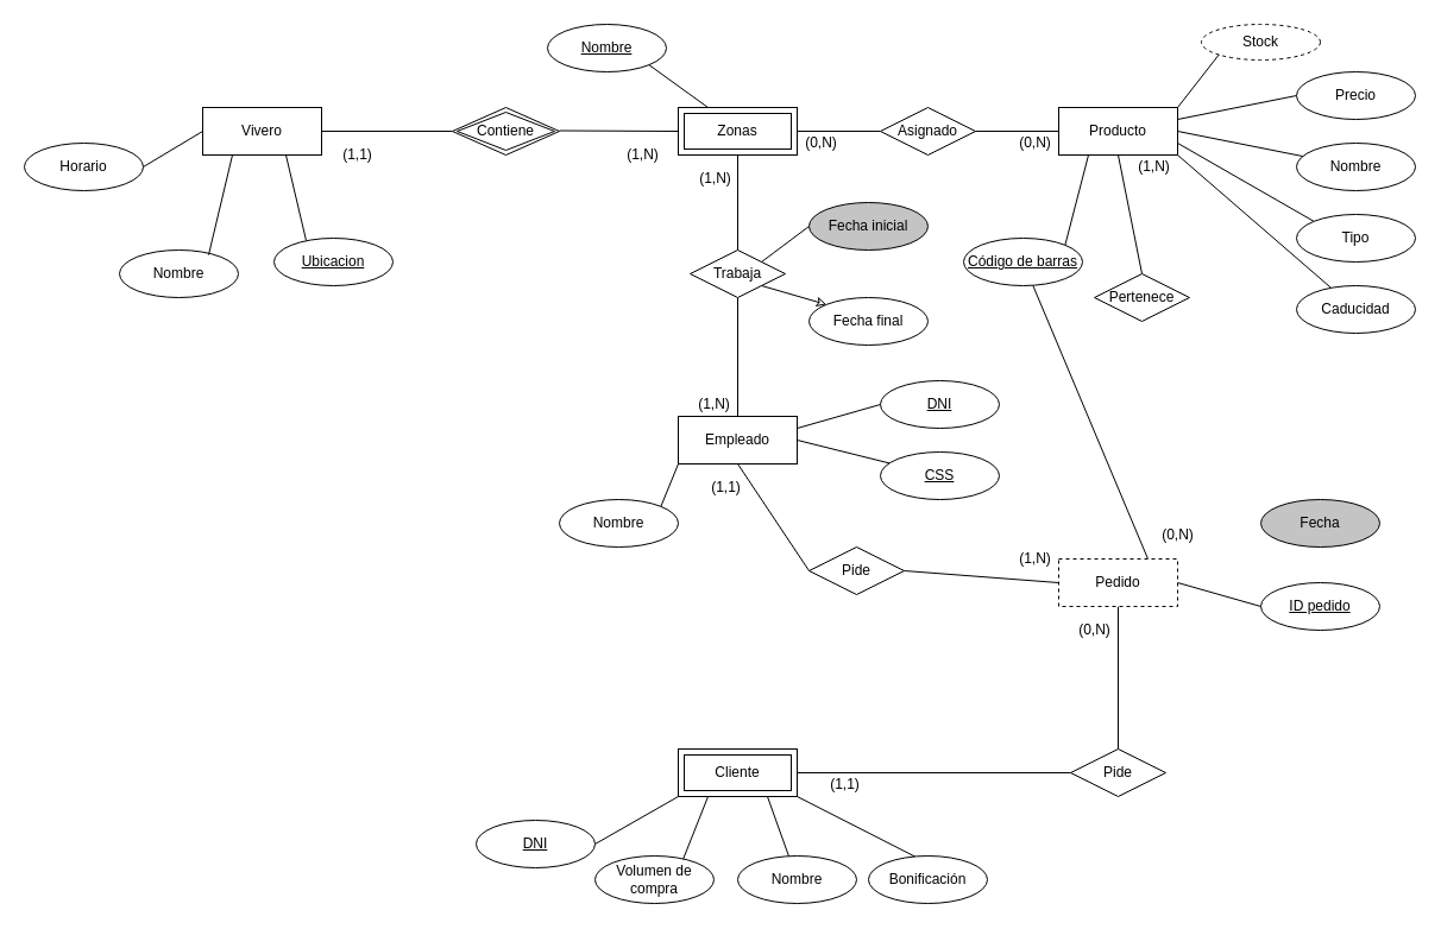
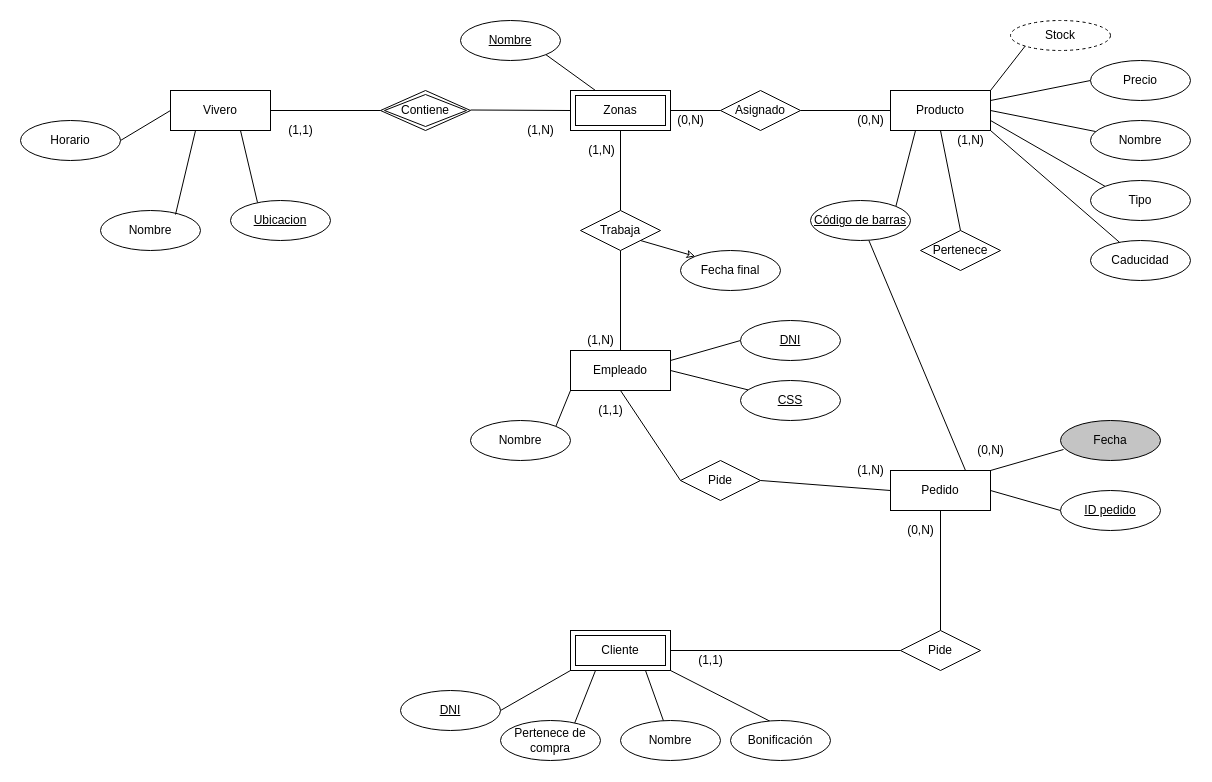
  <mxCell id="0" />
  <mxCell id="1" parent="0" />
  <mxCell id="2" style="rounded=0;orthogonalLoop=1;jettySize=auto;html=1;exitX=0;exitY=0.5;exitDx=0;exitDy=0;endArrow=none;endFill=0;entryX=1;entryY=0.5;entryDx=0;entryDy=0;" edge="1" parent="1" source="3" target="12"><mxGeometry relative="1" as="geometry"><mxPoint x="120" y="110" as="targetPoint" /></mxGeometry></mxCell>
  <mxCell id="3" value="&lt;div&gt;Vivero&lt;/div&gt;" style="whiteSpace=wrap;html=1;align=center;" vertex="1" parent="1"><mxGeometry x="170" y="90" width="100" height="40" as="geometry" /></mxCell>
  <mxCell id="4" value="&lt;div&gt;Zonas&lt;/div&gt;" style="shape=ext;margin=3;double=1;whiteSpace=wrap;html=1;align=center;" vertex="1" parent="1"><mxGeometry x="570" y="90" width="100" height="40" as="geometry" /></mxCell>
  <mxCell id="5" value="&lt;div&gt;&lt;br&gt;&lt;/div&gt;&lt;div&gt;Contiene&lt;/div&gt;&lt;div&gt;&lt;br&gt;&lt;/div&gt;" style="shape=rhombus;double=1;perimeter=rhombusPerimeter;whiteSpace=wrap;html=1;align=center;" vertex="1" parent="1"><mxGeometry x="380" y="90" width="90" height="40" as="geometry" /></mxCell>
  <mxCell id="6" value="" style="endArrow=none;html=1;rounded=0;exitX=1;exitY=0.5;exitDx=0;exitDy=0;entryX=0;entryY=0.5;entryDx=0;entryDy=0;" edge="1" parent="1" source="3" target="5"><mxGeometry relative="1" as="geometry"><mxPoint x="260" y="160" as="sourcePoint" /><mxPoint x="400" y="180" as="targetPoint" /></mxGeometry></mxCell>
  <mxCell id="7" value="" style="endArrow=none;html=1;rounded=0;exitX=1;exitY=0.5;exitDx=0;exitDy=0;entryX=0;entryY=0.5;entryDx=0;entryDy=0;" edge="1" parent="1" target="4"><mxGeometry relative="1" as="geometry"><mxPoint x="470" y="109.5" as="sourcePoint" /><mxPoint x="580" y="109.5" as="targetPoint" /></mxGeometry></mxCell>
  <mxCell id="8" value="Nombre" style="ellipse;whiteSpace=wrap;html=1;align=center;" vertex="1" parent="1"><mxGeometry x="100" y="210" width="100" height="40" as="geometry" /></mxCell>
  <mxCell id="9" value="Ubicacion" style="ellipse;whiteSpace=wrap;html=1;align=center;fontStyle=4;" vertex="1" parent="1"><mxGeometry x="230" y="200" width="100" height="40" as="geometry" /></mxCell>
  <mxCell id="10" value="" style="endArrow=none;html=1;rounded=0;entryX=0.25;entryY=1;entryDx=0;entryDy=0;exitX=0.75;exitY=0.1;exitDx=0;exitDy=0;exitPerimeter=0;" edge="1" parent="1" source="8" target="3"><mxGeometry relative="1" as="geometry"><mxPoint x="140" y="180" as="sourcePoint" /><mxPoint x="300" y="180" as="targetPoint" /></mxGeometry></mxCell>
  <mxCell id="11" value="" style="endArrow=none;html=1;rounded=0;entryX=0.25;entryY=1;entryDx=0;entryDy=0;exitX=0.27;exitY=0.05;exitDx=0;exitDy=0;exitPerimeter=0;" edge="1" parent="1" source="9"><mxGeometry relative="1" as="geometry"><mxPoint x="220" y="214" as="sourcePoint" /><mxPoint x="240" y="130" as="targetPoint" /></mxGeometry></mxCell>
  <mxCell id="12" value="Horario" style="ellipse;whiteSpace=wrap;html=1;align=center;" vertex="1" parent="1"><mxGeometry x="20" y="120" width="100" height="40" as="geometry" /></mxCell>
  <mxCell id="13" value="&lt;u&gt;Nombre&lt;/u&gt;" style="ellipse;whiteSpace=wrap;html=1;align=center;" vertex="1" parent="1"><mxGeometry x="460" y="20" width="100" height="40" as="geometry" /></mxCell>
  <mxCell id="14" value="" style="endArrow=none;html=1;rounded=0;entryX=0.25;entryY=0;entryDx=0;entryDy=0;exitX=1;exitY=1;exitDx=0;exitDy=0;" edge="1" parent="1" source="13" target="4"><mxGeometry relative="1" as="geometry"><mxPoint x="500" y="170" as="sourcePoint" /><mxPoint x="660" y="170" as="targetPoint" /></mxGeometry></mxCell>
  <mxCell id="15" style="edgeStyle=none;rounded=0;orthogonalLoop=1;jettySize=auto;html=1;exitX=1;exitY=0.25;exitDx=0;exitDy=0;entryX=0;entryY=0.5;entryDx=0;entryDy=0;endArrow=none;endFill=0;" edge="1" parent="1" source="20" target="59"><mxGeometry relative="1" as="geometry" /></mxCell>
  <mxCell id="16" style="edgeStyle=none;rounded=0;orthogonalLoop=1;jettySize=auto;html=1;exitX=1;exitY=0.5;exitDx=0;exitDy=0;endArrow=none;endFill=0;" edge="1" parent="1" source="20" target="61"><mxGeometry relative="1" as="geometry" /></mxCell>
  <mxCell id="17" style="edgeStyle=none;rounded=0;orthogonalLoop=1;jettySize=auto;html=1;exitX=1;exitY=0.75;exitDx=0;exitDy=0;entryX=0;entryY=0;entryDx=0;entryDy=0;endArrow=none;endFill=0;" edge="1" parent="1" source="20" target="60"><mxGeometry relative="1" as="geometry" /></mxCell>
  <mxCell id="18" style="edgeStyle=none;rounded=0;orthogonalLoop=1;jettySize=auto;html=1;exitX=1;exitY=1;exitDx=0;exitDy=0;endArrow=none;endFill=0;" edge="1" parent="1" source="20" target="58"><mxGeometry relative="1" as="geometry" /></mxCell>
  <mxCell id="19" style="edgeStyle=none;rounded=0;orthogonalLoop=1;jettySize=auto;html=1;exitX=1;exitY=0;exitDx=0;exitDy=0;entryX=0;entryY=1;entryDx=0;entryDy=0;endArrow=none;endFill=0;" edge="1" parent="1" source="20" target="64"><mxGeometry relative="1" as="geometry" /></mxCell>
  <mxCell id="20" value="Producto" style="whiteSpace=wrap;html=1;align=center;" vertex="1" parent="1"><mxGeometry x="890" y="90" width="100" height="40" as="geometry" /></mxCell>
  <mxCell id="21" style="edgeStyle=none;rounded=0;orthogonalLoop=1;jettySize=auto;html=1;exitX=0.5;exitY=1;exitDx=0;exitDy=0;entryX=0;entryY=0.5;entryDx=0;entryDy=0;endArrow=none;endFill=0;" edge="1" parent="1" source="25" target="46"><mxGeometry relative="1" as="geometry" /></mxCell>
  <mxCell id="22" style="edgeStyle=none;rounded=0;orthogonalLoop=1;jettySize=auto;html=1;exitX=0;exitY=1;exitDx=0;exitDy=0;entryX=1;entryY=0;entryDx=0;entryDy=0;endArrow=none;endFill=0;" edge="1" parent="1" source="25" target="69"><mxGeometry relative="1" as="geometry" /></mxCell>
  <mxCell id="23" style="edgeStyle=none;rounded=0;orthogonalLoop=1;jettySize=auto;html=1;exitX=1;exitY=0.25;exitDx=0;exitDy=0;entryX=0;entryY=0.5;entryDx=0;entryDy=0;endArrow=none;endFill=0;" edge="1" parent="1" source="25" target="67"><mxGeometry relative="1" as="geometry" /></mxCell>
  <mxCell id="24" style="edgeStyle=none;rounded=0;orthogonalLoop=1;jettySize=auto;html=1;exitX=1;exitY=0.5;exitDx=0;exitDy=0;endArrow=none;endFill=0;" edge="1" parent="1" source="25" target="68"><mxGeometry relative="1" as="geometry" /></mxCell>
  <mxCell id="25" value="Empleado" style="whiteSpace=wrap;html=1;align=center;" vertex="1" parent="1"><mxGeometry x="570" y="350" width="100" height="40" as="geometry" /></mxCell>
  <mxCell id="26" style="edgeStyle=none;rounded=0;orthogonalLoop=1;jettySize=auto;html=1;exitX=0.75;exitY=0;exitDx=0;exitDy=0;endArrow=none;endFill=0;" edge="1" parent="1" source="30" target="63"><mxGeometry relative="1" as="geometry" /></mxCell>
  <mxCell id="27" style="edgeStyle=none;rounded=0;orthogonalLoop=1;jettySize=auto;html=1;exitX=0.5;exitY=1;exitDx=0;exitDy=0;entryX=0.5;entryY=0;entryDx=0;entryDy=0;endArrow=none;endFill=0;" edge="1" parent="1" source="30" target="44"><mxGeometry relative="1" as="geometry" /></mxCell>
+ <mxCell id="28" style="edgeStyle=none;rounded=0;orthogonalLoop=1;jettySize=auto;html=1;exitX=1;exitY=0;exitDx=0;exitDy=0;entryX=0.03;entryY=0.725;entryDx=0;entryDy=0;entryPerimeter=0;endArrow=none;endFill=0;" edge="1" parent="1" source="30" target="57"><mxGeometry relative="1" as="geometry" /></mxCell>
  <mxCell id="29" style="edgeStyle=none;rounded=0;orthogonalLoop=1;jettySize=auto;html=1;exitX=1;exitY=0.5;exitDx=0;exitDy=0;entryX=0;entryY=0.5;entryDx=0;entryDy=0;endArrow=none;endFill=0;" edge="1" parent="1" source="30" target="56"><mxGeometry relative="1" as="geometry" /></mxCell>
- <mxCell id="30" value="Pedido" style="whiteSpace=wrap;html=1;align=center;dashed=1;" vertex="1" parent="1"><mxGeometry x="890" y="470" width="100" height="40" as="geometry" /></mxCell>
+ <mxCell id="30" value="Pedido" style="whiteSpace=wrap;html=1;align=center;" vertex="1" parent="1"><mxGeometry x="890" y="470" width="100" height="40" as="geometry" /></mxCell>
  <mxCell id="31" style="edgeStyle=none;rounded=0;orthogonalLoop=1;jettySize=auto;html=1;exitX=0.25;exitY=1;exitDx=0;exitDy=0;entryX=0.74;entryY=0.075;entryDx=0;entryDy=0;entryPerimeter=0;endArrow=none;endFill=0;" edge="1" parent="1" source="35" target="52"><mxGeometry relative="1" as="geometry" /></mxCell>
  <mxCell id="32" style="edgeStyle=none;rounded=0;orthogonalLoop=1;jettySize=auto;html=1;exitX=0;exitY=1;exitDx=0;exitDy=0;entryX=1;entryY=0.5;entryDx=0;entryDy=0;endArrow=none;endFill=0;" edge="1" parent="1" source="35" target="54"><mxGeometry relative="1" as="geometry" /></mxCell>
  <mxCell id="33" style="edgeStyle=none;rounded=0;orthogonalLoop=1;jettySize=auto;html=1;exitX=0.75;exitY=1;exitDx=0;exitDy=0;endArrow=none;endFill=0;" edge="1" parent="1" source="35" target="53"><mxGeometry relative="1" as="geometry" /></mxCell>
  <mxCell id="34" style="edgeStyle=none;rounded=0;orthogonalLoop=1;jettySize=auto;html=1;exitX=1;exitY=1;exitDx=0;exitDy=0;entryX=0.4;entryY=0.025;entryDx=0;entryDy=0;entryPerimeter=0;endArrow=none;endFill=0;" edge="1" parent="1" source="35" target="55"><mxGeometry relative="1" as="geometry" /></mxCell>
  <mxCell id="35" value="&lt;div&gt;Cliente&lt;/div&gt;" style="shape=ext;margin=3;double=1;whiteSpace=wrap;html=1;align=center;" vertex="1" parent="1"><mxGeometry x="570" y="630" width="100" height="40" as="geometry" /></mxCell>
  <mxCell id="36" style="edgeStyle=none;rounded=0;orthogonalLoop=1;jettySize=auto;html=1;exitX=0.5;exitY=0;exitDx=0;exitDy=0;entryX=0.5;entryY=1;entryDx=0;entryDy=0;endArrow=none;endFill=0;" edge="1" parent="1" source="40" target="4"><mxGeometry relative="1" as="geometry" /></mxCell>
  <mxCell id="37" style="edgeStyle=none;rounded=0;orthogonalLoop=1;jettySize=auto;html=1;exitX=0.5;exitY=1;exitDx=0;exitDy=0;entryX=0.5;entryY=0;entryDx=0;entryDy=0;endArrow=none;endFill=0;" edge="1" parent="1" source="40" target="25"><mxGeometry relative="1" as="geometry" /></mxCell>
- <mxCell id="38" style="edgeStyle=none;rounded=0;orthogonalLoop=1;jettySize=auto;html=1;exitX=1;exitY=0;exitDx=0;exitDy=0;entryX=0;entryY=0.5;entryDx=0;entryDy=0;endArrow=none;endFill=0;" edge="1" parent="1" source="40" target="65"><mxGeometry relative="1" as="geometry" /></mxCell>
  <mxCell id="39" style="edgeStyle=none;rounded=0;orthogonalLoop=1;jettySize=auto;html=1;exitX=1;exitY=1;exitDx=0;exitDy=0;entryX=0;entryY=0;entryDx=0;entryDy=0;endArrow=classic;endFill=0;" edge="1" parent="1" source="40" target="66"><mxGeometry relative="1" as="geometry" /></mxCell>
  <mxCell id="40" value="Trabaja" style="shape=rhombus;perimeter=rhombusPerimeter;whiteSpace=wrap;html=1;align=center;" vertex="1" parent="1"><mxGeometry x="580" y="210" width="80" height="40" as="geometry" /></mxCell>
  <mxCell id="41" style="edgeStyle=none;rounded=0;orthogonalLoop=1;jettySize=auto;html=1;exitX=0.5;exitY=0;exitDx=0;exitDy=0;entryX=0.5;entryY=1;entryDx=0;entryDy=0;endArrow=none;endFill=0;" edge="1" parent="1" source="42" target="20"><mxGeometry relative="1" as="geometry" /></mxCell>
  <mxCell id="42" value="Pertenece" style="shape=rhombus;perimeter=rhombusPerimeter;whiteSpace=wrap;html=1;align=center;" vertex="1" parent="1"><mxGeometry x="920" y="230" width="80" height="40" as="geometry" /></mxCell>
  <mxCell id="43" style="edgeStyle=none;rounded=0;orthogonalLoop=1;jettySize=auto;html=1;exitX=0;exitY=0.5;exitDx=0;exitDy=0;entryX=1;entryY=0.5;entryDx=0;entryDy=0;endArrow=none;endFill=0;" edge="1" parent="1" source="44" target="35"><mxGeometry relative="1" as="geometry" /></mxCell>
  <mxCell id="44" value="Pide" style="shape=rhombus;perimeter=rhombusPerimeter;whiteSpace=wrap;html=1;align=center;" vertex="1" parent="1"><mxGeometry x="900" y="630" width="80" height="40" as="geometry" /></mxCell>
  <mxCell id="45" style="edgeStyle=none;rounded=0;orthogonalLoop=1;jettySize=auto;html=1;exitX=1;exitY=0.5;exitDx=0;exitDy=0;entryX=0;entryY=0.5;entryDx=0;entryDy=0;endArrow=none;endFill=0;" edge="1" parent="1" source="46" target="30"><mxGeometry relative="1" as="geometry" /></mxCell>
  <mxCell id="46" value="Pide" style="shape=rhombus;perimeter=rhombusPerimeter;whiteSpace=wrap;html=1;align=center;" vertex="1" parent="1"><mxGeometry x="680" y="460" width="80" height="40" as="geometry" /></mxCell>
  <mxCell id="47" style="edgeStyle=none;rounded=0;orthogonalLoop=1;jettySize=auto;html=1;exitX=0;exitY=0.5;exitDx=0;exitDy=0;entryX=1;entryY=0.5;entryDx=0;entryDy=0;endArrow=none;endFill=0;" edge="1" parent="1" source="49" target="4"><mxGeometry relative="1" as="geometry" /></mxCell>
  <mxCell id="48" style="edgeStyle=none;rounded=0;orthogonalLoop=1;jettySize=auto;html=1;exitX=1;exitY=0.5;exitDx=0;exitDy=0;entryX=0;entryY=0.5;entryDx=0;entryDy=0;endArrow=none;endFill=0;" edge="1" parent="1" source="49" target="20"><mxGeometry relative="1" as="geometry" /></mxCell>
- <mxCell id="49" value="Asignado" style="shape=rhombus;perimeter=rhombusPerimeter;whiteSpace=wrap;html=1;align=center;" vertex="1" parent="1"><mxGeometry x="740" y="90" width="80" height="40" as="geometry" /></mxCell>
+ <mxCell id="49" value="Asignado" style="shape=rhombus;perimeter=rhombusPerimeter;whiteSpace=wrap;html=1;align=center;" vertex="1" parent="1"><mxGeometry x="720" y="90" width="80" height="40" as="geometry" /></mxCell>
  <mxCell id="50" value="(1,1)" style="text;html=1;align=center;verticalAlign=middle;resizable=0;points=[];autosize=1;" vertex="1" parent="1"><mxGeometry x="280" y="120" width="40" height="20" as="geometry" /></mxCell>
  <mxCell id="51" value="(1,N)" style="text;html=1;align=center;verticalAlign=middle;resizable=0;points=[];autosize=1;" vertex="1" parent="1"><mxGeometry x="520" y="120" width="40" height="20" as="geometry" /></mxCell>
- <mxCell id="52" value="Volumen de compra" style="ellipse;whiteSpace=wrap;html=1;align=center;" vertex="1" parent="1"><mxGeometry x="500" y="720" width="100" height="40" as="geometry" /></mxCell>
+ <mxCell id="52" value="Pertenece de compra" style="ellipse;whiteSpace=wrap;html=1;align=center;" vertex="1" parent="1"><mxGeometry x="500" y="720" width="100" height="40" as="geometry" /></mxCell>
  <mxCell id="53" value="Nombre" style="ellipse;whiteSpace=wrap;html=1;align=center;" vertex="1" parent="1"><mxGeometry x="620" y="720" width="100" height="40" as="geometry" /></mxCell>
  <mxCell id="54" value="&lt;u&gt;DNI&lt;/u&gt;" style="ellipse;whiteSpace=wrap;html=1;align=center;" vertex="1" parent="1"><mxGeometry x="400" y="690" width="100" height="40" as="geometry" /></mxCell>
  <mxCell id="55" value="Bonificación" style="ellipse;whiteSpace=wrap;html=1;align=center;" vertex="1" parent="1"><mxGeometry x="730" y="720" width="100" height="40" as="geometry" /></mxCell>
  <mxCell id="56" value="&lt;u&gt;ID pedido&lt;/u&gt;" style="ellipse;whiteSpace=wrap;html=1;align=center;" vertex="1" parent="1"><mxGeometry x="1060" y="490" width="100" height="40" as="geometry" /></mxCell>
  <mxCell id="57" value="Fecha" style="ellipse;whiteSpace=wrap;html=1;align=center;fillColor=#c4c4c4;" vertex="1" parent="1"><mxGeometry x="1060" y="420" width="100" height="40" as="geometry" /></mxCell>
  <mxCell id="58" value="Caducidad" style="ellipse;whiteSpace=wrap;html=1;align=center;" vertex="1" parent="1"><mxGeometry x="1090" y="240" width="100" height="40" as="geometry" /></mxCell>
  <mxCell id="59" value="Precio" style="ellipse;whiteSpace=wrap;html=1;align=center;" vertex="1" parent="1"><mxGeometry x="1090" y="60" width="100" height="40" as="geometry" /></mxCell>
  <mxCell id="60" value="Tipo" style="ellipse;whiteSpace=wrap;html=1;align=center;" vertex="1" parent="1"><mxGeometry x="1090" y="180" width="100" height="40" as="geometry" /></mxCell>
  <mxCell id="61" value="Nombre" style="ellipse;whiteSpace=wrap;html=1;align=center;" vertex="1" parent="1"><mxGeometry x="1090" y="120" width="100" height="40" as="geometry" /></mxCell>
  <mxCell id="62" style="edgeStyle=none;rounded=0;orthogonalLoop=1;jettySize=auto;html=1;exitX=1;exitY=0;exitDx=0;exitDy=0;entryX=0.25;entryY=1;entryDx=0;entryDy=0;endArrow=none;endFill=0;" edge="1" parent="1" source="63" target="20"><mxGeometry relative="1" as="geometry" /></mxCell>
  <mxCell id="63" value="&lt;u&gt;Código de barras&lt;/u&gt;" style="ellipse;whiteSpace=wrap;html=1;align=center;" vertex="1" parent="1"><mxGeometry x="810" y="200" width="100" height="40" as="geometry" /></mxCell>
  <mxCell id="64" value="Stock" style="ellipse;whiteSpace=wrap;html=1;align=center;dashed=1;" vertex="1" parent="1"><mxGeometry x="1010" y="20" width="100" height="30" as="geometry" /></mxCell>
- <mxCell id="65" value="Fecha inicial" style="ellipse;whiteSpace=wrap;html=1;align=center;fillColor=#C4C4C4;" vertex="1" parent="1"><mxGeometry x="680" y="170" width="100" height="40" as="geometry" /></mxCell>
  <mxCell id="66" value="Fecha final" style="ellipse;whiteSpace=wrap;html=1;align=center;" vertex="1" parent="1"><mxGeometry x="680" y="250" width="100" height="40" as="geometry" /></mxCell>
  <mxCell id="67" value="&lt;u&gt;DNI&lt;/u&gt;" style="ellipse;whiteSpace=wrap;html=1;align=center;" vertex="1" parent="1"><mxGeometry x="740" y="320" width="100" height="40" as="geometry" /></mxCell>
  <mxCell id="68" value="&lt;u&gt;CSS&lt;/u&gt;" style="ellipse;whiteSpace=wrap;html=1;align=center;" vertex="1" parent="1"><mxGeometry x="740" y="380" width="100" height="40" as="geometry" /></mxCell>
  <mxCell id="69" value="Nombre" style="ellipse;whiteSpace=wrap;html=1;align=center;" vertex="1" parent="1"><mxGeometry x="470" y="420" width="100" height="40" as="geometry" /></mxCell>
  <mxCell id="70" value="(1,N)" style="text;html=1;align=center;verticalAlign=middle;resizable=0;points=[];autosize=1;" vertex="1" parent="1"><mxGeometry x="581" y="140" width="40" height="20" as="geometry" /></mxCell>
  <mxCell id="71" value="(1,N)" style="text;html=1;align=center;verticalAlign=middle;resizable=0;points=[];autosize=1;" vertex="1" parent="1"><mxGeometry x="950" y="130" width="40" height="20" as="geometry" /></mxCell>
  <mxCell id="72" value="(1,N)" style="text;html=1;align=center;verticalAlign=middle;resizable=0;points=[];autosize=1;" vertex="1" parent="1"><mxGeometry x="850" y="460" width="40" height="20" as="geometry" /></mxCell>
  <mxCell id="73" value="(1,N)" style="text;html=1;align=center;verticalAlign=middle;resizable=0;points=[];autosize=1;" vertex="1" parent="1"><mxGeometry x="580" y="330" width="40" height="20" as="geometry" /></mxCell>
  <mxCell id="74" value="(0,N)" style="text;html=1;align=center;verticalAlign=middle;resizable=0;points=[];autosize=1;" vertex="1" parent="1"><mxGeometry x="900" y="520" width="40" height="20" as="geometry" /></mxCell>
  <mxCell id="75" value="(0,N)" style="text;html=1;align=center;verticalAlign=middle;resizable=0;points=[];autosize=1;" vertex="1" parent="1"><mxGeometry x="970" y="440" width="40" height="20" as="geometry" /></mxCell>
  <mxCell id="76" value="(0,N)" style="text;html=1;align=center;verticalAlign=middle;resizable=0;points=[];autosize=1;" vertex="1" parent="1"><mxGeometry x="850" y="110" width="40" height="20" as="geometry" /></mxCell>
  <mxCell id="77" value="(0,N)" style="text;html=1;align=center;verticalAlign=middle;resizable=0;points=[];autosize=1;" vertex="1" parent="1"><mxGeometry x="670" y="110" width="40" height="20" as="geometry" /></mxCell>
  <mxCell id="78" value="(1,1)" style="text;html=1;align=center;verticalAlign=middle;resizable=0;points=[];autosize=1;" vertex="1" parent="1"><mxGeometry x="590" y="400" width="40" height="20" as="geometry" /></mxCell>
  <mxCell id="79" value="(1,1)" style="text;html=1;align=center;verticalAlign=middle;resizable=0;points=[];autosize=1;" vertex="1" parent="1"><mxGeometry x="690" y="650" width="40" height="20" as="geometry" /></mxCell>
